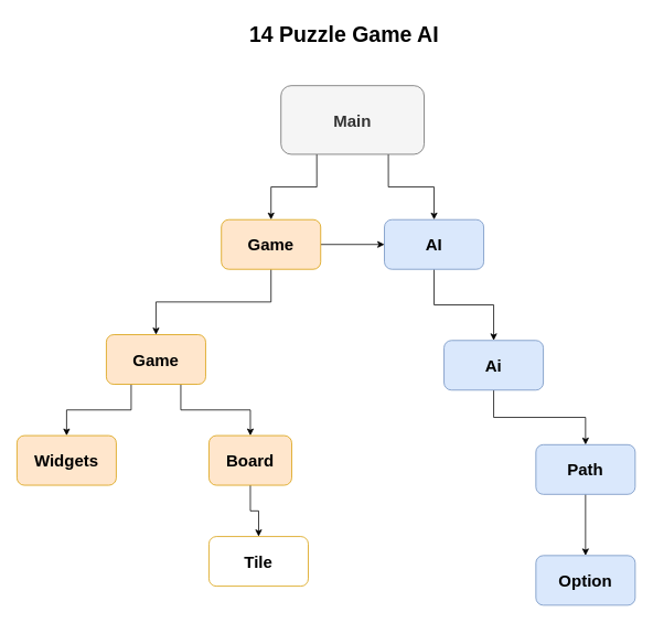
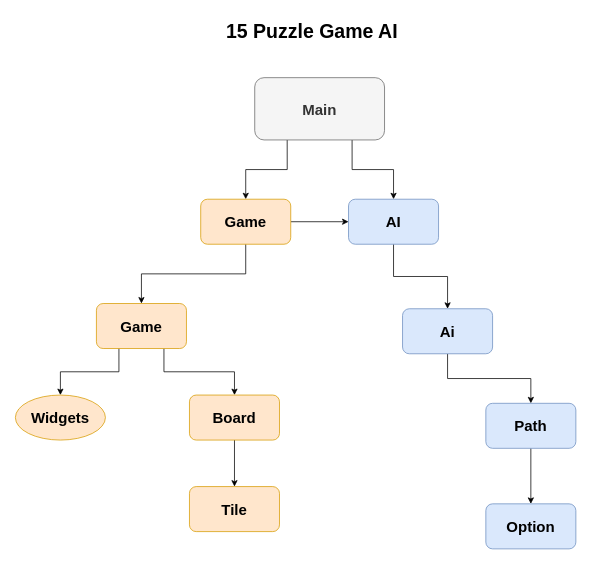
  <mxCell id="0" />
  <mxCell id="1" parent="0" />
- <mxCell id="2" value="14 Puzzle Game AI" style="text;html=1;align=center;verticalAlign=middle;resizable=0;points=[];autosize=1;strokeColor=none;fillColor=none;fontStyle=1;fontSize=26;" vertex="1" parent="1"><mxGeometry x="291" y="20" width="247" height="43" as="geometry" /></mxCell>
+ <mxCell id="2" value="15 Puzzle Game AI" style="text;html=1;align=center;verticalAlign=middle;resizable=0;points=[];autosize=1;strokeColor=none;fillColor=none;fontStyle=1;fontSize=26;" vertex="1" parent="1"><mxGeometry x="291" y="20" width="247" height="43" as="geometry" /></mxCell>
  <mxCell id="3" style="edgeStyle=orthogonalEdgeStyle;rounded=0;orthogonalLoop=1;jettySize=auto;html=1;exitX=0.25;exitY=1;exitDx=0;exitDy=0;entryX=0.5;entryY=0;entryDx=0;entryDy=0;" edge="1" parent="1" source="5" target="8"><mxGeometry relative="1" as="geometry" /></mxCell>
  <mxCell id="4" style="edgeStyle=orthogonalEdgeStyle;rounded=0;orthogonalLoop=1;jettySize=auto;html=1;exitX=0.75;exitY=1;exitDx=0;exitDy=0;entryX=0.5;entryY=0;entryDx=0;entryDy=0;" edge="1" parent="1" source="5" target="10"><mxGeometry relative="1" as="geometry" /></mxCell>
  <mxCell id="5" value="&lt;span style=&quot;font-size: 20px;&quot;&gt;&lt;b&gt;Main&lt;/b&gt;&lt;/span&gt;" style="rounded=1;whiteSpace=wrap;html=1;fillColor=#f5f5f5;fontColor=#333333;strokeColor=#666666;" vertex="1" parent="1"><mxGeometry x="339" y="103" width="173" height="83" as="geometry" /></mxCell>
  <mxCell id="6" style="edgeStyle=orthogonalEdgeStyle;rounded=0;orthogonalLoop=1;jettySize=auto;html=1;exitX=1;exitY=0.5;exitDx=0;exitDy=0;entryX=0;entryY=0.5;entryDx=0;entryDy=0;" edge="1" parent="1" source="8" target="10"><mxGeometry relative="1" as="geometry" /></mxCell>
  <mxCell id="7" style="edgeStyle=orthogonalEdgeStyle;rounded=0;orthogonalLoop=1;jettySize=auto;html=1;exitX=0.5;exitY=1;exitDx=0;exitDy=0;entryX=0.5;entryY=0;entryDx=0;entryDy=0;" edge="1" parent="1" source="8" target="18"><mxGeometry relative="1" as="geometry" /></mxCell>
  <mxCell id="8" value="&lt;span style=&quot;font-size: 20px;&quot;&gt;&lt;b&gt;Game&lt;/b&gt;&lt;/span&gt;" style="rounded=1;whiteSpace=wrap;html=1;fillColor=#ffe6cc;strokeColor=#d79b00;" vertex="1" parent="1"><mxGeometry x="267" y="265" width="120" height="60" as="geometry" /></mxCell>
  <mxCell id="9" style="edgeStyle=orthogonalEdgeStyle;rounded=0;orthogonalLoop=1;jettySize=auto;html=1;exitX=0.5;exitY=1;exitDx=0;exitDy=0;entryX=0.5;entryY=0;entryDx=0;entryDy=0;" edge="1" parent="1" source="10" target="12"><mxGeometry relative="1" as="geometry" /></mxCell>
  <mxCell id="10" value="&lt;span style=&quot;font-size: 20px;&quot;&gt;&lt;b&gt;AI&lt;/b&gt;&lt;/span&gt;" style="rounded=1;whiteSpace=wrap;html=1;fillColor=#dae8fc;strokeColor=#6c8ebf;" vertex="1" parent="1"><mxGeometry x="464" y="265" width="120" height="60" as="geometry" /></mxCell>
  <mxCell id="11" style="edgeStyle=orthogonalEdgeStyle;rounded=0;orthogonalLoop=1;jettySize=auto;html=1;exitX=0.5;exitY=1;exitDx=0;exitDy=0;entryX=0.5;entryY=0;entryDx=0;entryDy=0;" edge="1" parent="1" source="12" target="14"><mxGeometry relative="1" as="geometry" /></mxCell>
  <mxCell id="12" value="&lt;span style=&quot;font-size: 20px;&quot;&gt;&lt;b&gt;Ai&lt;/b&gt;&lt;/span&gt;" style="rounded=1;whiteSpace=wrap;html=1;fillColor=#dae8fc;strokeColor=#6c8ebf;" vertex="1" parent="1"><mxGeometry x="536" y="411" width="120" height="60" as="geometry" /></mxCell>
  <mxCell id="13" style="edgeStyle=orthogonalEdgeStyle;rounded=0;orthogonalLoop=1;jettySize=auto;html=1;exitX=0.5;exitY=1;exitDx=0;exitDy=0;entryX=0.5;entryY=0;entryDx=0;entryDy=0;" edge="1" parent="1" source="14" target="15"><mxGeometry relative="1" as="geometry" /></mxCell>
  <mxCell id="14" value="&lt;span style=&quot;font-size: 20px;&quot;&gt;&lt;b&gt;Path&lt;/b&gt;&lt;/span&gt;" style="rounded=1;whiteSpace=wrap;html=1;fillColor=#dae8fc;strokeColor=#6c8ebf;" vertex="1" parent="1"><mxGeometry x="647" y="537" width="120" height="60" as="geometry" /></mxCell>
  <mxCell id="15" value="&lt;span style=&quot;font-size: 20px;&quot;&gt;&lt;b&gt;Option&lt;/b&gt;&lt;/span&gt;" style="rounded=1;whiteSpace=wrap;html=1;fillColor=#dae8fc;strokeColor=#6c8ebf;" vertex="1" parent="1"><mxGeometry x="647" y="671" width="120" height="60" as="geometry" /></mxCell>
  <mxCell id="16" style="edgeStyle=orthogonalEdgeStyle;rounded=0;orthogonalLoop=1;jettySize=auto;html=1;exitX=0.25;exitY=1;exitDx=0;exitDy=0;entryX=0.5;entryY=0;entryDx=0;entryDy=0;" edge="1" parent="1" source="18" target="19"><mxGeometry relative="1" as="geometry" /></mxCell>
  <mxCell id="17" style="edgeStyle=orthogonalEdgeStyle;rounded=0;orthogonalLoop=1;jettySize=auto;html=1;exitX=0.75;exitY=1;exitDx=0;exitDy=0;entryX=0.5;entryY=0;entryDx=0;entryDy=0;" edge="1" parent="1" source="18" target="21"><mxGeometry relative="1" as="geometry" /></mxCell>
  <mxCell id="18" value="&lt;span style=&quot;font-size: 20px;&quot;&gt;&lt;b&gt;Game&lt;/b&gt;&lt;/span&gt;" style="rounded=1;whiteSpace=wrap;html=1;fillColor=#ffe6cc;strokeColor=#d79b00;" vertex="1" parent="1"><mxGeometry x="128" y="404" width="120" height="60" as="geometry" /></mxCell>
- <mxCell id="19" value="&lt;span style=&quot;font-size: 20px;&quot;&gt;&lt;b&gt;Widgets&lt;/b&gt;&lt;/span&gt;" style="rounded=1;whiteSpace=wrap;html=1;fillColor=#ffe6cc;strokeColor=#d79b00;" vertex="1" parent="1"><mxGeometry x="20" y="526" width="120" height="60" as="geometry" /></mxCell>
+ <mxCell id="19" value="&lt;span style=&quot;font-size: 20px;&quot;&gt;&lt;b&gt;Widgets&lt;/b&gt;&lt;/span&gt;" style="ellipse;whiteSpace=wrap;html=1;fillColor=#ffe6cc;strokeColor=#d79b00;" vertex="1" parent="1"><mxGeometry x="20" y="526" width="120" height="60" as="geometry" /></mxCell>
  <mxCell id="20" style="edgeStyle=orthogonalEdgeStyle;rounded=0;orthogonalLoop=1;jettySize=auto;html=1;exitX=0.5;exitY=1;exitDx=0;exitDy=0;entryX=0.5;entryY=0;entryDx=0;entryDy=0;" edge="1" parent="1" source="21" target="22"><mxGeometry relative="1" as="geometry" /></mxCell>
- <mxCell id="21" value="&lt;span style=&quot;font-size: 20px;&quot;&gt;&lt;b&gt;Board&lt;/b&gt;&lt;/span&gt;" style="rounded=1;whiteSpace=wrap;html=1;fillColor=#ffe6cc;strokeColor=#d79b00;" vertex="1" parent="1"><mxGeometry x="252" y="526" width="100" height="60" as="geometry" /></mxCell>
- <mxCell id="22" value="&lt;span style=&quot;font-size: 20px;&quot;&gt;&lt;b&gt;Tile&lt;/b&gt;&lt;/span&gt;" style="rounded=1;whiteSpace=wrap;html=1;fillColor=#ffffff;strokeColor=#d79b00;" vertex="1" parent="1"><mxGeometry x="252" y="648" width="120" height="60" as="geometry" /></mxCell>
+ <mxCell id="21" value="&lt;span style=&quot;font-size: 20px;&quot;&gt;&lt;b&gt;Board&lt;/b&gt;&lt;/span&gt;" style="rounded=1;whiteSpace=wrap;html=1;fillColor=#ffe6cc;strokeColor=#d79b00;" vertex="1" parent="1"><mxGeometry x="252" y="526" width="120" height="60" as="geometry" /></mxCell>
+ <mxCell id="22" value="&lt;span style=&quot;font-size: 20px;&quot;&gt;&lt;b&gt;Tile&lt;/b&gt;&lt;/span&gt;" style="rounded=1;whiteSpace=wrap;html=1;fillColor=#ffe6cc;strokeColor=#d79b00;" vertex="1" parent="1"><mxGeometry x="252" y="648" width="120" height="60" as="geometry" /></mxCell>
